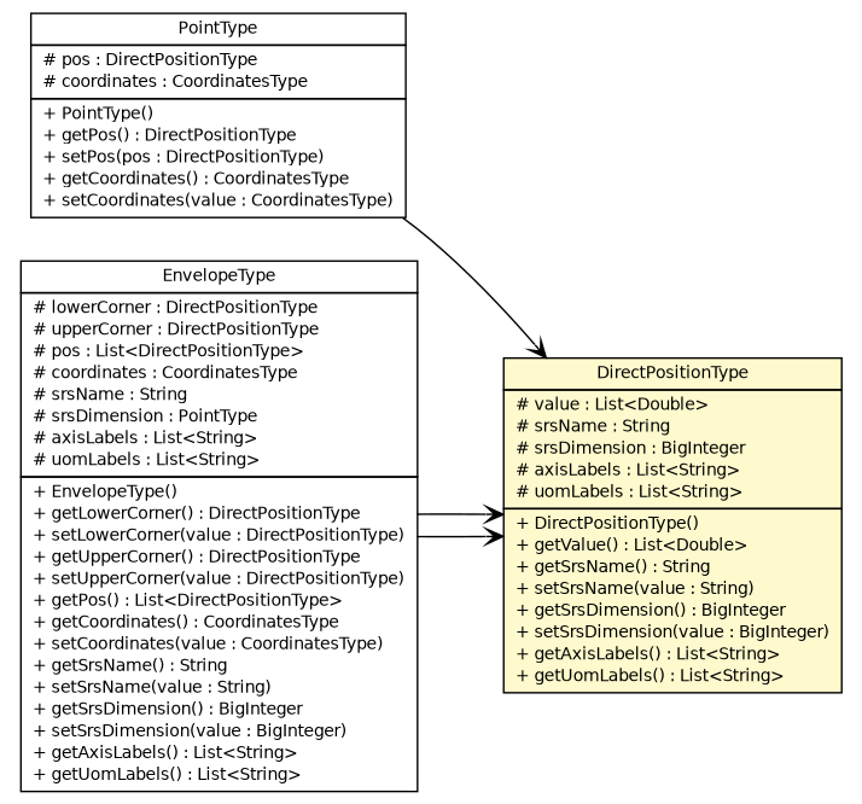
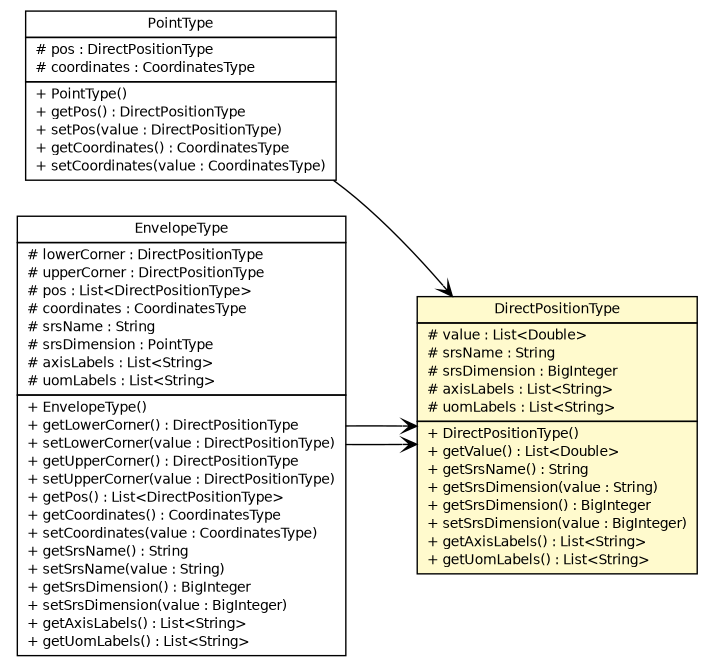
  digraph {
    nodesep=0.25
    rankdir=LR
    ranksep=0.5
    node [fontcolor=black fontname=Helvetica fontsize=10.0 shape=plaintext]
    edge [arrowhead=open color=black fontcolor=black fontname=Helvetica fontsize=10.0 headport=p labelfontname=Helvetica labelfontsize=10 tailport=p]
-   n1 [label=<<table title="nl.b3p.topnl.top250nl.PointType" border="0" cellborder="1" cellspacing="0" cellpadding="2" port="p" href="./PointType.html"> 		<tr><td><table border="0" cellspacing="0" cellpadding="1"> <tr><td align="center" balign="center"> PointType </td></tr> 		</table></td></tr> 		<tr><td><table border="0" cellspacing="0" cellpadding="1"> <tr><td align="left" balign="left"> # pos : DirectPositionType </td></tr> <tr><td align="left" balign="left"> # coordinates : CoordinatesType </td></tr> 		</table></td></tr> 		<tr><td><table border="0" cellspacing="0" cellpadding="1"> <tr><td align="left" balign="left"> + PointType() </td></tr> <tr><td align="left" balign="left"> + getPos() : DirectPositionType </td></tr> <tr><td align="left" balign="left"> + setPos(pos : DirectPositionType) </td></tr> <tr><td align="left" balign="left"> + getCoordinates() : CoordinatesType </td></tr> <tr><td align="left" balign="left"> + setCoordinates(value : CoordinatesType) </td></tr> 		</table></td></tr> 		</table>>]
-   n2 [label=<<table title="nl.b3p.topnl.top250nl.DirectPositionType" border="0" cellborder="1" cellspacing="0" cellpadding="2" port="p" bgcolor="lemonChiffon" href="./DirectPositionType.html"> 		<tr><td><table border="0" cellspacing="0" cellpadding="1"> <tr><td align="center" balign="center"> DirectPositionType </td></tr> 		</table></td></tr> 		<tr><td><table border="0" cellspacing="0" cellpadding="1"> <tr><td align="left" balign="left"> # value : List&lt;Double&gt; </td></tr> <tr><td align="left" balign="left"> # srsName : String </td></tr> <tr><td align="left" balign="left"> # srsDimension : BigInteger </td></tr> <tr><td align="left" balign="left"> # axisLabels : List&lt;String&gt; </td></tr> <tr><td align="left" balign="left"> # uomLabels : List&lt;String&gt; </td></tr> 		</table></td></tr> 		<tr><td><table border="0" cellspacing="0" cellpadding="1"> <tr><td align="left" balign="left"> + DirectPositionType() </td></tr> <tr><td align="left" balign="left"> + getValue() : List&lt;Double&gt; </td></tr> <tr><td align="left" balign="left"> + getSrsName() : String </td></tr> <tr><td align="left" balign="left"> + setSrsName(value : String) </td></tr> <tr><td align="left" balign="left"> + getSrsDimension() : BigInteger </td></tr> <tr><td align="left" balign="left"> + setSrsDimension(value : BigInteger) </td></tr> <tr><td align="left" balign="left"> + getAxisLabels() : List&lt;String&gt; </td></tr> <tr><td align="left" balign="left"> + getUomLabels() : List&lt;String&gt; </td></tr> 		</table></td></tr> 		</table>>]
+   n1 [label=<<table title="nl.b3p.topnl.top250nl.PointType" border="0" cellborder="1" cellspacing="0" cellpadding="2" port="p" href="./PointType.html"> 		<tr><td><table border="0" cellspacing="0" cellpadding="1"> <tr><td align="center" balign="center"> PointType </td></tr> 		</table></td></tr> 		<tr><td><table border="0" cellspacing="0" cellpadding="1"> <tr><td align="left" balign="left"> # pos : DirectPositionType </td></tr> <tr><td align="left" balign="left"> # coordinates : CoordinatesType </td></tr> 		</table></td></tr> 		<tr><td><table border="0" cellspacing="0" cellpadding="1"> <tr><td align="left" balign="left"> + PointType() </td></tr> <tr><td align="left" balign="left"> + getPos() : DirectPositionType </td></tr> <tr><td align="left" balign="left"> + setPos(value : DirectPositionType) </td></tr> <tr><td align="left" balign="left"> + getCoordinates() : CoordinatesType </td></tr> <tr><td align="left" balign="left"> + setCoordinates(value : CoordinatesType) </td></tr> 		</table></td></tr> 		</table>>]
+   n2 [label=<<table title="nl.b3p.topnl.top250nl.DirectPositionType" border="0" cellborder="1" cellspacing="0" cellpadding="2" port="p" bgcolor="lemonChiffon" href="./DirectPositionType.html"> 		<tr><td><table border="0" cellspacing="0" cellpadding="1"> <tr><td align="center" balign="center"> DirectPositionType </td></tr> 		</table></td></tr> 		<tr><td><table border="0" cellspacing="0" cellpadding="1"> <tr><td align="left" balign="left"> # value : List&lt;Double&gt; </td></tr> <tr><td align="left" balign="left"> # srsName : String </td></tr> <tr><td align="left" balign="left"> # srsDimension : BigInteger </td></tr> <tr><td align="left" balign="left"> # axisLabels : List&lt;String&gt; </td></tr> <tr><td align="left" balign="left"> # uomLabels : List&lt;String&gt; </td></tr> 		</table></td></tr> 		<tr><td><table border="0" cellspacing="0" cellpadding="1"> <tr><td align="left" balign="left"> + DirectPositionType() </td></tr> <tr><td align="left" balign="left"> + getValue() : List&lt;Double&gt; </td></tr> <tr><td align="left" balign="left"> + getSrsName() : String </td></tr> <tr><td align="left" balign="left"> + getSrsDimension(value : String) </td></tr> <tr><td align="left" balign="left"> + getSrsDimension() : BigInteger </td></tr> <tr><td align="left" balign="left"> + setSrsDimension(value : BigInteger) </td></tr> <tr><td align="left" balign="left"> + getAxisLabels() : List&lt;String&gt; </td></tr> <tr><td align="left" balign="left"> + getUomLabels() : List&lt;String&gt; </td></tr> 		</table></td></tr> 		</table>>]
    n3 [label=<<table title="nl.b3p.topnl.top250nl.EnvelopeType" border="0" cellborder="1" cellspacing="0" cellpadding="2" port="p" href="./EnvelopeType.html"> 		<tr><td><table border="0" cellspacing="0" cellpadding="1"> <tr><td align="center" balign="center"> EnvelopeType </td></tr> 		</table></td></tr> 		<tr><td><table border="0" cellspacing="0" cellpadding="1"> <tr><td align="left" balign="left"> # lowerCorner : DirectPositionType </td></tr> <tr><td align="left" balign="left"> # upperCorner : DirectPositionType </td></tr> <tr><td align="left" balign="left"> # pos : List&lt;DirectPositionType&gt; </td></tr> <tr><td align="left" balign="left"> # coordinates : CoordinatesType </td></tr> <tr><td align="left" balign="left"> # srsName : String </td></tr> <tr><td align="left" balign="left"> # srsDimension : PointType </td></tr> <tr><td align="left" balign="left"> # axisLabels : List&lt;String&gt; </td></tr> <tr><td align="left" balign="left"> # uomLabels : List&lt;String&gt; </td></tr> 		</table></td></tr> 		<tr><td><table border="0" cellspacing="0" cellpadding="1"> <tr><td align="left" balign="left"> + EnvelopeType() </td></tr> <tr><td align="left" balign="left"> + getLowerCorner() : DirectPositionType </td></tr> <tr><td align="left" balign="left"> + setLowerCorner(value : DirectPositionType) </td></tr> <tr><td align="left" balign="left"> + getUpperCorner() : DirectPositionType </td></tr> <tr><td align="left" balign="left"> + setUpperCorner(value : DirectPositionType) </td></tr> <tr><td align="left" balign="left"> + getPos() : List&lt;DirectPositionType&gt; </td></tr> <tr><td align="left" balign="left"> + getCoordinates() : CoordinatesType </td></tr> <tr><td align="left" balign="left"> + setCoordinates(value : CoordinatesType) </td></tr> <tr><td align="left" balign="left"> + getSrsName() : String </td></tr> <tr><td align="left" balign="left"> + setSrsName(value : String) </td></tr> <tr><td align="left" balign="left"> + getSrsDimension() : BigInteger </td></tr> <tr><td align="left" balign="left"> + setSrsDimension(value : BigInteger) </td></tr> <tr><td align="left" balign="left"> + getAxisLabels() : List&lt;String&gt; </td></tr> <tr><td align="left" balign="left"> + getUomLabels() : List&lt;String&gt; </td></tr> 		</table></td></tr> 		</table>>]
    n1 -> n2
    n3 -> n2
    n3 -> n2
  }
